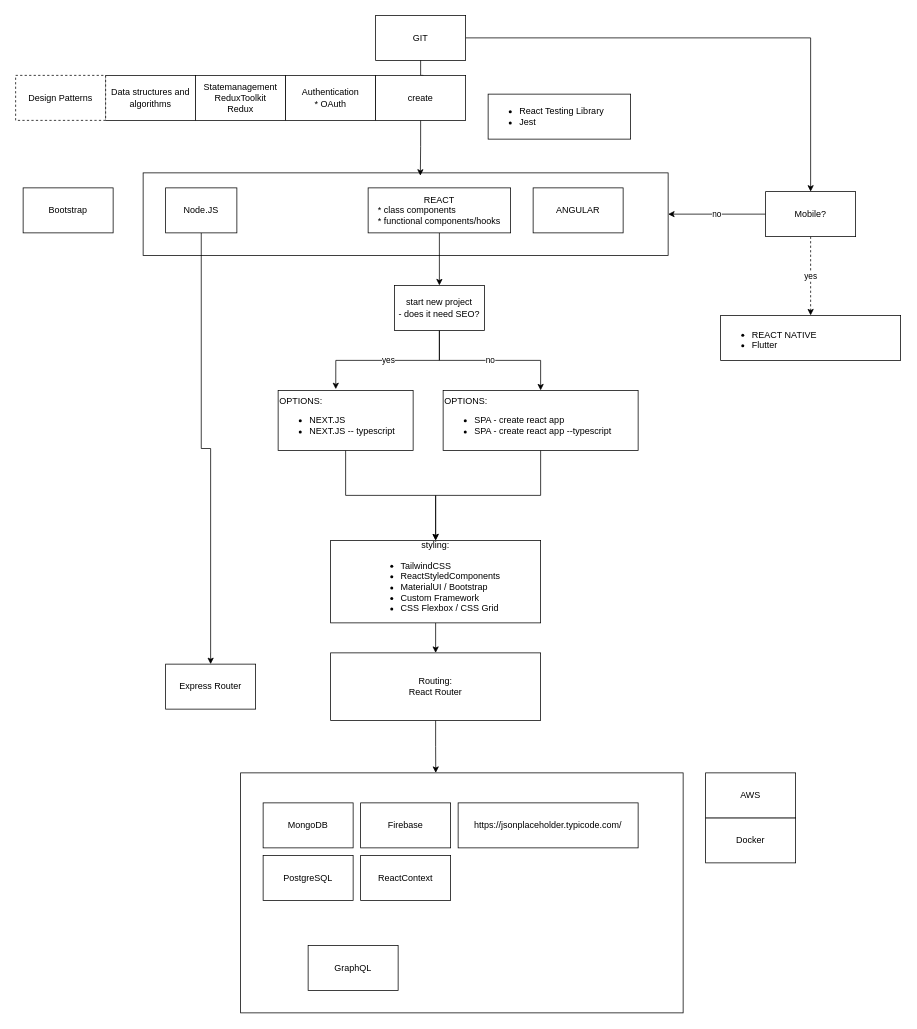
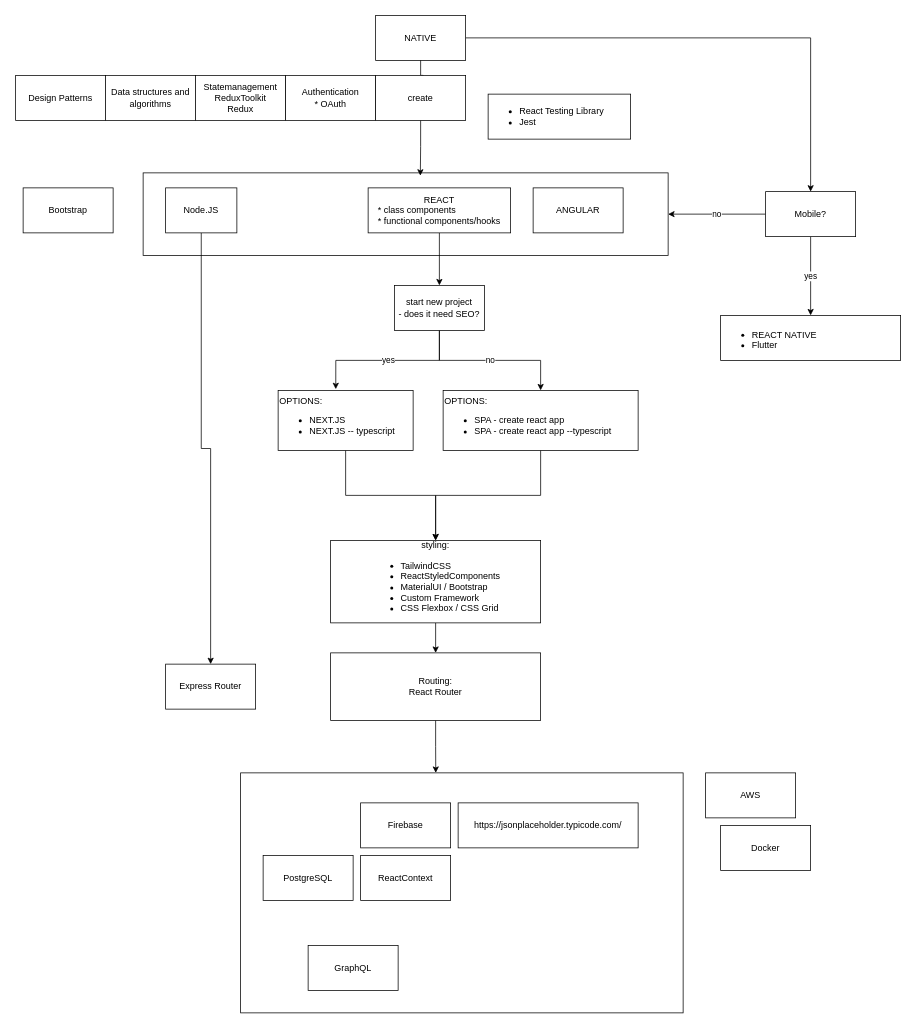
  <mxCell id="0" />
  <mxCell id="1" parent="0" />
  <mxCell id="2" value="" style="rounded=0;whiteSpace=wrap;html=1;" vertex="1" parent="1"><mxGeometry x="190" y="230" width="700" height="110" as="geometry" /></mxCell>
  <mxCell id="3" value="yes" style="edgeStyle=orthogonalEdgeStyle;rounded=0;orthogonalLoop=1;jettySize=auto;html=1;entryX=0.427;entryY=-0.02;entryDx=0;entryDy=0;entryPerimeter=0;" edge="1" parent="1" source="5" target="7"><mxGeometry relative="1" as="geometry" /></mxCell>
  <mxCell id="4" value="no" style="edgeStyle=orthogonalEdgeStyle;rounded=0;orthogonalLoop=1;jettySize=auto;html=1;" edge="1" parent="1" source="5" target="9"><mxGeometry relative="1" as="geometry" /></mxCell>
  <mxCell id="5" value="start new project&lt;br&gt;- does it need SEO?" style="rounded=0;whiteSpace=wrap;html=1;" vertex="1" parent="1"><mxGeometry x="525" y="380" width="120" height="60" as="geometry" /></mxCell>
  <mxCell id="6" style="edgeStyle=orthogonalEdgeStyle;rounded=0;orthogonalLoop=1;jettySize=auto;html=1;" edge="1" parent="1" source="7" target="11"><mxGeometry relative="1" as="geometry" /></mxCell>
  <mxCell id="7" value="OPTIONS:&lt;br&gt;&lt;ul&gt;&lt;li&gt;NEXT.JS&lt;/li&gt;&lt;li&gt;NEXT.JS -- typescript&lt;/li&gt;&lt;/ul&gt;" style="rounded=0;whiteSpace=wrap;html=1;align=left;verticalAlign=top;" vertex="1" parent="1"><mxGeometry x="370" y="520" width="180" height="80" as="geometry" /></mxCell>
  <mxCell id="8" style="edgeStyle=orthogonalEdgeStyle;rounded=0;orthogonalLoop=1;jettySize=auto;html=1;entryX=0.5;entryY=0;entryDx=0;entryDy=0;" edge="1" parent="1" source="9" target="11"><mxGeometry relative="1" as="geometry" /></mxCell>
  <mxCell id="9" value="OPTIONS:&lt;br&gt;&lt;ul&gt;&lt;li&gt;SPA - create react app&lt;/li&gt;&lt;li&gt;SPA - create react app --typescript&lt;/li&gt;&lt;/ul&gt;" style="rounded=0;whiteSpace=wrap;html=1;align=left;verticalAlign=top;" vertex="1" parent="1"><mxGeometry x="590" y="520" width="260" height="80" as="geometry" /></mxCell>
  <mxCell id="10" style="edgeStyle=orthogonalEdgeStyle;rounded=0;orthogonalLoop=1;jettySize=auto;html=1;" edge="1" parent="1" source="11" target="16"><mxGeometry relative="1" as="geometry" /></mxCell>
  <mxCell id="11" value="styling:&lt;br&gt;&lt;ul&gt;&lt;li style=&quot;text-align: left;&quot;&gt;TailwindCSS&lt;/li&gt;&lt;li style=&quot;text-align: left;&quot;&gt;ReactStyledComponents&lt;/li&gt;&lt;li style=&quot;text-align: left;&quot;&gt;MaterialUI / Bootstrap&lt;/li&gt;&lt;li style=&quot;text-align: left;&quot;&gt;Custom Framework&lt;/li&gt;&lt;li style=&quot;text-align: left;&quot;&gt;CSS Flexbox / CSS Grid&lt;/li&gt;&lt;/ul&gt;" style="rounded=0;whiteSpace=wrap;html=1;" vertex="1" parent="1"><mxGeometry x="440" y="720" width="280" height="110" as="geometry" /></mxCell>
  <mxCell id="12" style="edgeStyle=orthogonalEdgeStyle;rounded=0;orthogonalLoop=1;jettySize=auto;html=1;entryX=0.5;entryY=0;entryDx=0;entryDy=0;" edge="1" parent="1" source="13" target="5"><mxGeometry relative="1" as="geometry" /></mxCell>
  <mxCell id="13" value="REACT&lt;br&gt;&lt;div style=&quot;text-align: left;&quot;&gt;&lt;span style=&quot;background-color: initial;&quot;&gt;* class components&lt;/span&gt;&lt;/div&gt;&lt;div style=&quot;text-align: left;&quot;&gt;&lt;span style=&quot;background-color: initial;&quot;&gt;* functional components/hooks&lt;/span&gt;&lt;/div&gt;" style="rounded=0;whiteSpace=wrap;html=1;" vertex="1" parent="1"><mxGeometry x="490" y="250" width="190" height="60" as="geometry" /></mxCell>
  <mxCell id="14" value="ANGULAR" style="rounded=0;whiteSpace=wrap;html=1;" vertex="1" parent="1"><mxGeometry x="710" y="250" width="120" height="60" as="geometry" /></mxCell>
  <mxCell id="15" style="edgeStyle=orthogonalEdgeStyle;rounded=0;orthogonalLoop=1;jettySize=auto;html=1;entryX=0.441;entryY=0;entryDx=0;entryDy=0;entryPerimeter=0;" edge="1" parent="1" source="16" target="34"><mxGeometry relative="1" as="geometry" /></mxCell>
  <mxCell id="16" value="Routing:&lt;br&gt;React Router" style="rounded=0;whiteSpace=wrap;html=1;" vertex="1" parent="1"><mxGeometry x="440" y="870" width="280" height="90" as="geometry" /></mxCell>
  <mxCell id="17" style="edgeStyle=orthogonalEdgeStyle;rounded=0;orthogonalLoop=1;jettySize=auto;html=1;" edge="1" parent="1" source="18" target="19"><mxGeometry relative="1" as="geometry" /></mxCell>
  <mxCell id="18" value="Node.JS" style="rounded=0;whiteSpace=wrap;html=1;" vertex="1" parent="1"><mxGeometry x="220" y="250" width="95" height="60" as="geometry" /></mxCell>
  <mxCell id="19" value="Express Router" style="rounded=0;whiteSpace=wrap;html=1;" vertex="1" parent="1"><mxGeometry x="220" y="885" width="120" height="60" as="geometry" /></mxCell>
- <mxCell id="20" value="yes&lt;br&gt;" style="edgeStyle=orthogonalEdgeStyle;rounded=0;orthogonalLoop=1;jettySize=auto;html=1;entryX=0.5;entryY=0;entryDx=0;entryDy=0;dashed=1;" edge="1" parent="1" source="22" target="23"><mxGeometry relative="1" as="geometry" /></mxCell>
+ <mxCell id="20" value="yes&lt;br&gt;" style="edgeStyle=orthogonalEdgeStyle;rounded=0;orthogonalLoop=1;jettySize=auto;html=1;entryX=0.5;entryY=0;entryDx=0;entryDy=0;" edge="1" parent="1" source="22" target="23"><mxGeometry relative="1" as="geometry" /></mxCell>
  <mxCell id="21" value="no" style="edgeStyle=orthogonalEdgeStyle;rounded=0;orthogonalLoop=1;jettySize=auto;html=1;entryX=1;entryY=0.5;entryDx=0;entryDy=0;" edge="1" parent="1" source="22" target="2"><mxGeometry relative="1" as="geometry" /></mxCell>
  <mxCell id="22" value="Mobile?" style="rounded=0;whiteSpace=wrap;html=1;" vertex="1" parent="1"><mxGeometry x="1020" y="255" width="120" height="60" as="geometry" /></mxCell>
  <mxCell id="23" value="&lt;ul&gt;&lt;li&gt;REACT NATIVE&lt;/li&gt;&lt;li&gt;Flutter&lt;/li&gt;&lt;/ul&gt;" style="rounded=0;whiteSpace=wrap;html=1;align=left;verticalAlign=top;" vertex="1" parent="1"><mxGeometry x="960" y="420" width="240" height="60" as="geometry" /></mxCell>
  <mxCell id="24" style="edgeStyle=orthogonalEdgeStyle;rounded=0;orthogonalLoop=1;jettySize=auto;html=1;entryX=0.528;entryY=0.034;entryDx=0;entryDy=0;entryPerimeter=0;startArrow=none;" edge="1" parent="1" source="32" target="2"><mxGeometry relative="1" as="geometry" /></mxCell>
  <mxCell id="25" style="edgeStyle=orthogonalEdgeStyle;rounded=0;orthogonalLoop=1;jettySize=auto;html=1;entryX=0.5;entryY=0;entryDx=0;entryDy=0;" edge="1" parent="1" source="26" target="22"><mxGeometry relative="1" as="geometry" /></mxCell>
- <mxCell id="26" value="GIT" style="rounded=0;whiteSpace=wrap;html=1;" vertex="1" parent="1"><mxGeometry x="500" y="20" width="120" height="60" as="geometry" /></mxCell>
+ <mxCell id="26" value="NATIVE" style="rounded=0;whiteSpace=wrap;html=1;" vertex="1" parent="1"><mxGeometry x="500" y="20" width="120" height="60" as="geometry" /></mxCell>
  <mxCell id="27" value="Statemanagement&lt;br&gt;ReduxToolkit&lt;br&gt;Redux" style="rounded=0;whiteSpace=wrap;html=1;" vertex="1" parent="1"><mxGeometry x="260" width="120" height="60" as="geometry" y="100" /></mxCell>
- <mxCell id="28" value="Docker" style="rounded=0;whiteSpace=wrap;html=1;" vertex="1" parent="1"><mxGeometry x="940" y="1090" width="120" height="60" as="geometry" /></mxCell>
+ <mxCell id="28" value="Docker" style="rounded=0;whiteSpace=wrap;html=1;" vertex="1" parent="1"><mxGeometry x="960" y="1100" width="120" height="60" as="geometry" /></mxCell>
  <mxCell id="29" value="&lt;ul&gt;&lt;li&gt;React Testing Library&lt;/li&gt;&lt;li&gt;Jest&lt;/li&gt;&lt;/ul&gt;" style="rounded=0;whiteSpace=wrap;html=1;align=left;" vertex="1" parent="1"><mxGeometry x="650" y="125" width="190" height="60" as="geometry" /></mxCell>
  <mxCell id="30" value="Authentication&lt;br&gt;* OAuth" style="rounded=0;whiteSpace=wrap;html=1;" vertex="1" parent="1"><mxGeometry x="380" width="120" height="60" as="geometry" y="100" /></mxCell>
  <mxCell id="31" value="" style="edgeStyle=orthogonalEdgeStyle;rounded=0;orthogonalLoop=1;jettySize=auto;html=1;entryX=0.528;entryY=0.034;entryDx=0;entryDy=0;entryPerimeter=0;endArrow=none;" edge="1" parent="1" source="26" target="32"><mxGeometry relative="1" as="geometry"><mxPoint x="560" y="70" as="sourcePoint" /><mxPoint x="559.6" y="233.74" as="targetPoint" /></mxGeometry></mxCell>
  <mxCell id="32" value="create" style="rounded=0;whiteSpace=wrap;html=1;" vertex="1" parent="1"><mxGeometry x="500" width="120" height="60" as="geometry" y="100" /></mxCell>
  <mxCell id="33" value="" style="group" vertex="1" connectable="0" parent="1"><mxGeometry x="320" y="1030" width="590" height="320" as="geometry" /></mxCell>
  <mxCell id="34" value="" style="rounded=0;whiteSpace=wrap;html=1;" vertex="1" parent="33"><mxGeometry width="590" height="320" as="geometry" /></mxCell>
- <mxCell id="35" value="MongoDB" style="rounded=0;whiteSpace=wrap;html=1;" vertex="1" parent="33"><mxGeometry x="30" y="40" width="120" height="60" as="geometry" /></mxCell>
  <mxCell id="36" value="GraphQL" style="rounded=0;whiteSpace=wrap;html=1;" vertex="1" parent="33"><mxGeometry x="90" y="230" width="120" height="60" as="geometry" /></mxCell>
  <mxCell id="37" value="Firebase" style="rounded=0;whiteSpace=wrap;html=1;" vertex="1" parent="33"><mxGeometry x="160" y="40" width="120" height="60" as="geometry" /></mxCell>
  <mxCell id="38" value="PostgreSQL" style="rounded=0;whiteSpace=wrap;html=1;" vertex="1" parent="33"><mxGeometry x="30" y="110" width="120" height="60" as="geometry" /></mxCell>
  <mxCell id="39" value="ReactContext" style="rounded=0;whiteSpace=wrap;html=1;" vertex="1" parent="33"><mxGeometry x="160" y="110" width="120" height="60" as="geometry" /></mxCell>
  <mxCell id="40" value="https://jsonplaceholder.typicode.com/" style="rounded=0;whiteSpace=wrap;html=1;" vertex="1" parent="33"><mxGeometry x="290" y="40" width="240" height="60" as="geometry" /></mxCell>
  <mxCell id="41" value="AWS" style="rounded=0;whiteSpace=wrap;html=1;" vertex="1" parent="1"><mxGeometry x="940" y="1030" width="120" height="60" as="geometry" /></mxCell>
  <mxCell id="42" value="Bootstrap" style="rounded=0;whiteSpace=wrap;html=1;" vertex="1" parent="1"><mxGeometry x="30" y="250" width="120" height="60" as="geometry" /></mxCell>
  <mxCell id="43" value="Data structures and algorithms" style="rounded=0;whiteSpace=wrap;html=1;" vertex="1" parent="1"><mxGeometry x="140" width="120" height="60" as="geometry" y="100" /></mxCell>
- <mxCell id="44" value="Design Patterns" style="rounded=0;whiteSpace=wrap;html=1;dashed=1;" vertex="1" parent="1"><mxGeometry x="20" width="120" height="60" as="geometry" y="100" /></mxCell>
+ <mxCell id="44" value="Design Patterns" style="rounded=0;whiteSpace=wrap;html=1;" vertex="1" parent="1"><mxGeometry x="20" width="120" height="60" as="geometry" y="100" /></mxCell>
